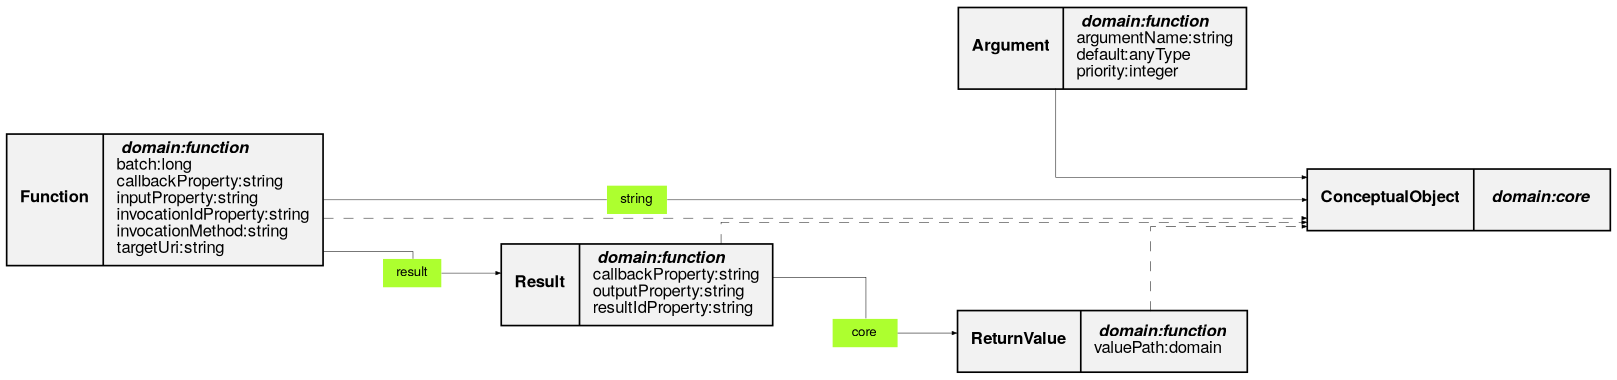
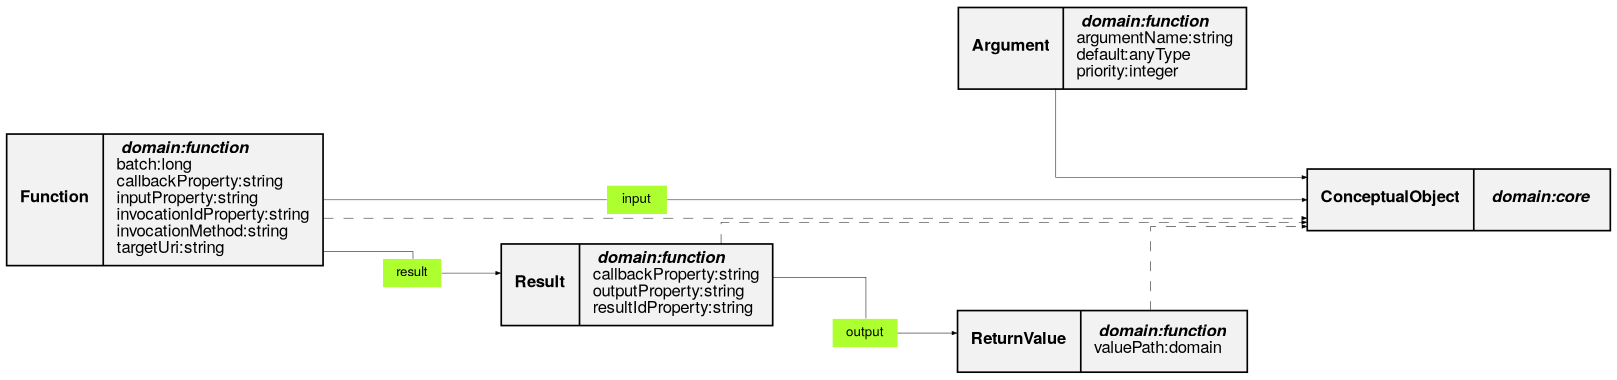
  digraph {
    fontname="Helvetica,Arial,sans-serif"
    fontsize=10
    rankdir=LR
    splines=ortho
    node [fillcolor=gray95 fontname="Helvetica,Arial,sans-serif" fontsize=10 shape=record style=filled]
    edge [arrowsize=0.3 fontname="Helvetica,Arial,sans-serif" fontsize=10 penwidth=0.3]
    n1 [label=<{<b>ConceptualObject</b> | <i><b> domain:core</b></i> <br align="left"/>}>]
    n2 [label=<{<b>Argument</b> | <i><b> domain:function</b></i> <br align="left"/>argumentName:string<br align="left"/>default:anyType<br align="left"/>priority:integer<br align="left"/>}>]
    n3 [label=<{<b>Function</b> | <i><b> domain:function</b></i> <br align="left"/>batch:long<br align="left"/>callbackProperty:string<br align="left"/>inputProperty:string<br align="left"/>invocationIdProperty:string<br align="left"/>invocationMethod:string<br align="left"/>targetUri:string<br align="left"/>}>]
-   n4 [fillcolor=greenyellow fontsize=8 height=0 label=string shape=plaintext width=0]
+   n4 [fillcolor=greenyellow fontsize=8 height=0 label=input shape=plaintext width=0]
    n5 [fillcolor=greenyellow fontsize=8 height=0 label=result shape=plaintext width=0]
    n6 [label=<{<b>Result</b> | <i><b> domain:function</b></i> <br align="left"/>callbackProperty:string<br align="left"/>outputProperty:string<br align="left"/>resultIdProperty:string<br align="left"/>}>]
-   n7 [fillcolor=greenyellow fontsize=8 height=0 label=core shape=plaintext width=0]
+   n7 [fillcolor=greenyellow fontsize=8 height=0 label=output shape=plaintext width=0]
    n8 [label=<{<b>ReturnValue</b> | <i><b> domain:function</b></i> <br align="left"/>valuePath:domain<br align="left"/>}>]
    n2 -> n1 [style=solid]
    n3 -> n1 [style=dashed]
    n3 -> n4 [arrowhead=none]
    n3 -> n5 [arrowhead=none]
    n4 -> n1
    n5 -> n6
    n6 -> n1 [style=dashed]
    n6 -> n7 [arrowhead=none]
    n7 -> n8
    n8 -> n1 [style=dashed]
  }
